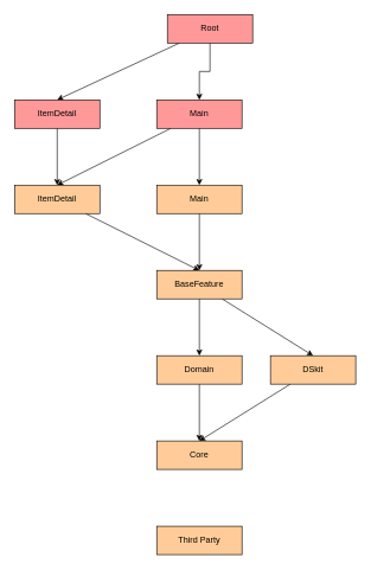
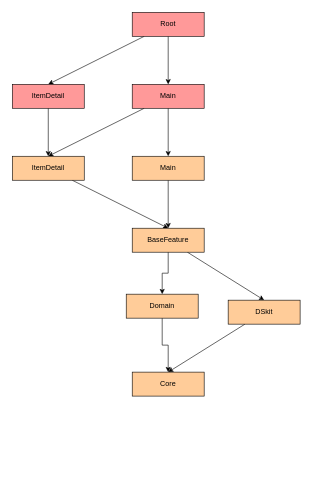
  <mxCell id="0" />
  <mxCell id="1" parent="0" />
  <mxCell id="2" value="" style="edgeStyle=orthogonalEdgeStyle;rounded=0;orthogonalLoop=1;jettySize=auto;html=1;" edge="1" parent="1" source="4" target="9"><mxGeometry relative="1" as="geometry" /></mxCell>
  <mxCell id="3" style="rounded=0;orthogonalLoop=1;jettySize=auto;html=1;entryX=0.5;entryY=0;entryDx=0;entryDy=0;" edge="1" parent="1" source="4" target="11"><mxGeometry relative="1" as="geometry" /></mxCell>
- <mxCell id="4" value="Root" style="rounded=0;whiteSpace=wrap;html=1;fillColor=#FF9999;" vertex="1" parent="1"><mxGeometry x="235" y="20" width="120" height="40" as="geometry" /></mxCell>
+ <mxCell id="4" value="Root" style="rounded=0;whiteSpace=wrap;html=1;fillColor=#FF9999;" vertex="1" parent="1"><mxGeometry x="220" y="20" width="120" height="40" as="geometry" /></mxCell>
  <mxCell id="5" value="" style="edgeStyle=orthogonalEdgeStyle;rounded=0;orthogonalLoop=1;jettySize=auto;html=1;" edge="1" parent="1" source="6" target="16"><mxGeometry relative="1" as="geometry" /></mxCell>
  <mxCell id="6" value="Main" style="rounded=0;whiteSpace=wrap;html=1;fillColor=#FFCC99;" vertex="1" parent="1"><mxGeometry x="220" y="260" width="120" height="40" as="geometry" /></mxCell>
  <mxCell id="7" value="" style="edgeStyle=orthogonalEdgeStyle;rounded=0;orthogonalLoop=1;jettySize=auto;html=1;" edge="1" parent="1" source="9" target="6"><mxGeometry relative="1" as="geometry" /></mxCell>
  <mxCell id="8" style="rounded=0;orthogonalLoop=1;jettySize=auto;html=1;entryX=0.5;entryY=0;entryDx=0;entryDy=0;" edge="1" parent="1" source="9" target="13"><mxGeometry relative="1" as="geometry" /></mxCell>
  <mxCell id="9" value="Main" style="rounded=0;whiteSpace=wrap;html=1;fillColor=#FF9999;" vertex="1" parent="1"><mxGeometry x="220" y="140" width="120" height="40" as="geometry" /></mxCell>
  <mxCell id="10" value="" style="edgeStyle=orthogonalEdgeStyle;rounded=0;orthogonalLoop=1;jettySize=auto;html=1;" edge="1" parent="1" source="11" target="13"><mxGeometry relative="1" as="geometry" /></mxCell>
  <mxCell id="11" value="ItemDetail" style="rounded=0;whiteSpace=wrap;html=1;fillColor=#FF9999;" vertex="1" parent="1"><mxGeometry x="20" y="140" width="120" height="40" as="geometry" /></mxCell>
  <mxCell id="12" style="rounded=0;orthogonalLoop=1;jettySize=auto;html=1;entryX=0.5;entryY=0;entryDx=0;entryDy=0;" edge="1" parent="1" source="13" target="16"><mxGeometry relative="1" as="geometry" /></mxCell>
  <mxCell id="13" value="ItemDetail" style="rounded=0;whiteSpace=wrap;html=1;fillColor=#FFCC99;" vertex="1" parent="1"><mxGeometry x="20" y="260" width="120" height="40" as="geometry" /></mxCell>
  <mxCell id="14" value="" style="edgeStyle=orthogonalEdgeStyle;rounded=0;orthogonalLoop=1;jettySize=auto;html=1;" edge="1" parent="1" source="16" target="18"><mxGeometry relative="1" as="geometry" /></mxCell>
  <mxCell id="15" style="rounded=0;orthogonalLoop=1;jettySize=auto;html=1;entryX=0.5;entryY=0;entryDx=0;entryDy=0;" edge="1" parent="1" source="16" target="20"><mxGeometry relative="1" as="geometry" /></mxCell>
  <mxCell id="16" value="BaseFeature" style="rounded=0;whiteSpace=wrap;html=1;fillColor=#FFCC99;" vertex="1" parent="1"><mxGeometry x="220" y="380" width="120" height="40" as="geometry" /></mxCell>
  <mxCell id="17" value="" style="edgeStyle=orthogonalEdgeStyle;rounded=0;orthogonalLoop=1;jettySize=auto;html=1;" edge="1" parent="1" source="18" target="21"><mxGeometry relative="1" as="geometry" /></mxCell>
- <mxCell id="18" value="Domain" style="rounded=0;whiteSpace=wrap;html=1;fillColor=#FFCC99;" vertex="1" parent="1"><mxGeometry x="220" y="500" width="120" height="40" as="geometry" /></mxCell>
+ <mxCell id="18" value="Domain" style="rounded=0;whiteSpace=wrap;html=1;fillColor=#FFCC99;" vertex="1" parent="1"><mxGeometry x="210" y="490" width="120" height="40" as="geometry" /></mxCell>
  <mxCell id="19" style="rounded=0;orthogonalLoop=1;jettySize=auto;html=1;entryX=0.5;entryY=0;entryDx=0;entryDy=0;" edge="1" parent="1" source="20" target="21"><mxGeometry relative="1" as="geometry" /></mxCell>
  <mxCell id="20" value="DSkit" style="rounded=0;whiteSpace=wrap;html=1;fillColor=#FFCC99;" vertex="1" parent="1"><mxGeometry x="380" y="500" width="120" height="40" as="geometry" /></mxCell>
  <mxCell id="21" value="Core" style="rounded=0;whiteSpace=wrap;html=1;fillColor=#FFCC99;" vertex="1" parent="1"><mxGeometry x="220" y="620" width="120" height="40" as="geometry" /></mxCell>
- <mxCell id="22" value="Third Party" style="rounded=0;whiteSpace=wrap;html=1;fillColor=#FFCC99;" vertex="1" parent="1"><mxGeometry x="220" y="740" width="120" height="40" as="geometry" /></mxCell>
